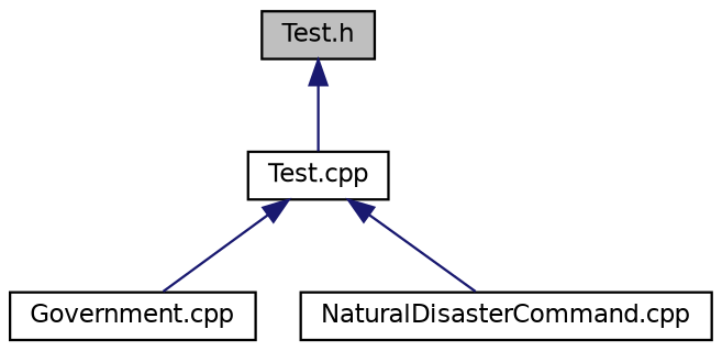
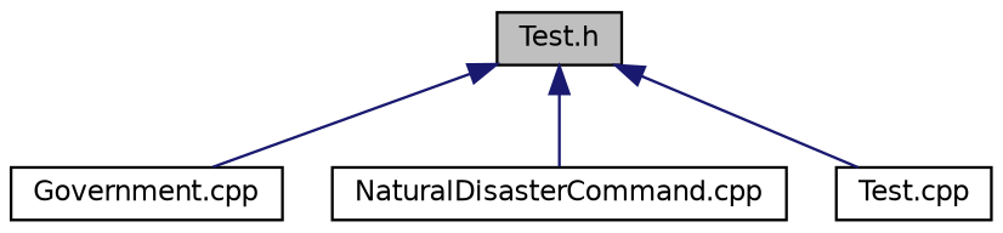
  digraph {
    node [color=black fillcolor=white fontname=Helvetica fontsize=10 shape=record style=filled]
    edge [color=midnightblue dir=back fontname=Helvetica fontsize=10 labelfontname=Helvetica labelfontsize=10 style=solid]
    n1 [fillcolor=grey75 fontcolor=black height=0.2 label="Test.h" width=0.4]
    n2 [height=0.2 label="Government.cpp" width=0.4]
    n3 [height=0.2 label="NaturalDisasterCommand.cpp" width=0.4]
    n4 [height=0.2 label="Test.cpp" width=0.4]
-   n4 -> n2
-   n4 -> n3
+   n1 -> n2
+   n1 -> n3
    n1 -> n4
  }
